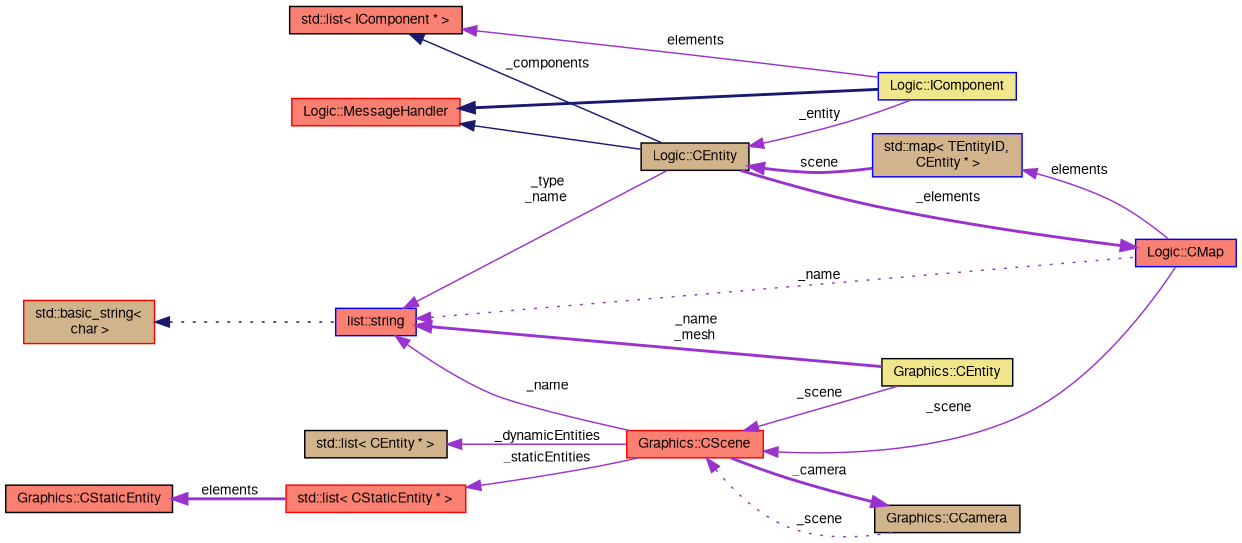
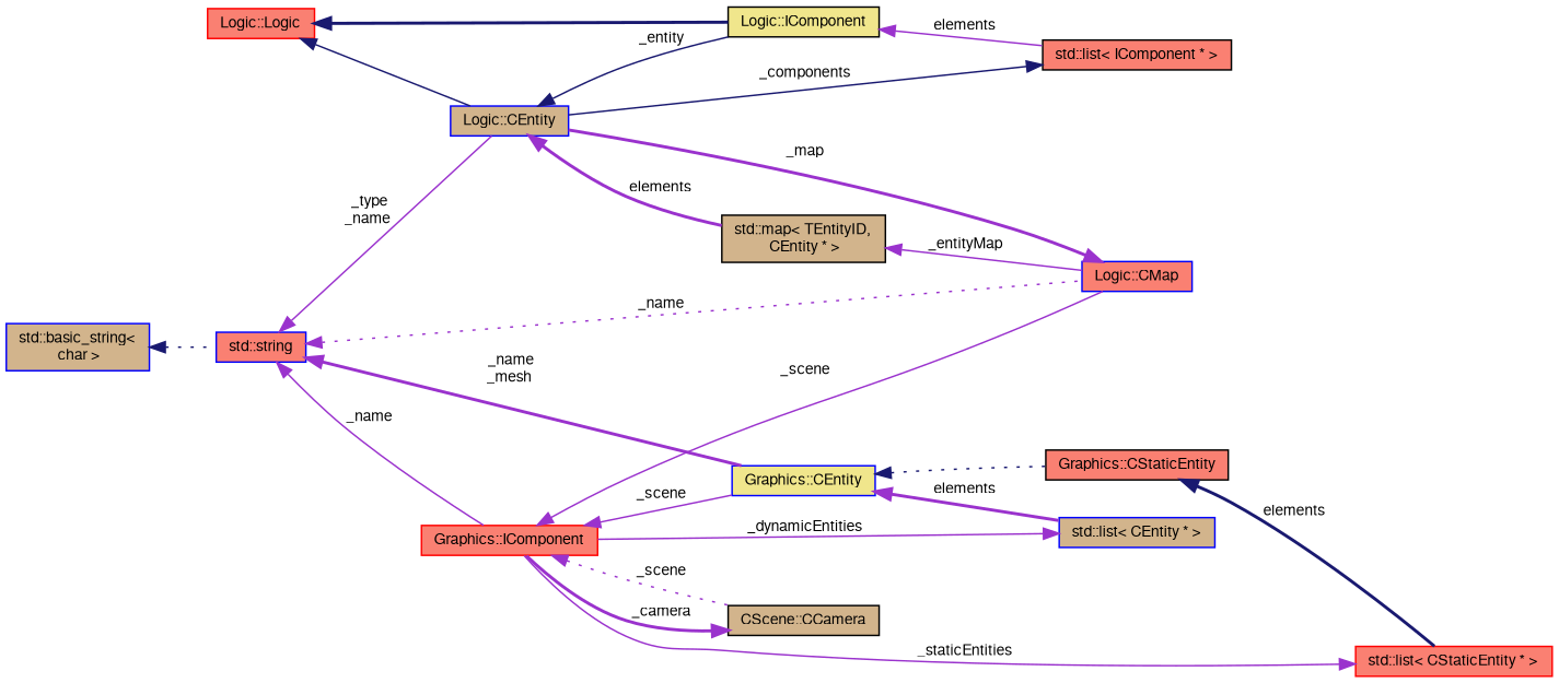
  digraph {
    rankdir=LR
    node [color=blue fillcolor=salmon fontname=FreeSans fontsize=10 shape=record style=filled]
    edge [color=darkorchid3 dir=back fontname=FreeSans fontsize=10 labelfontname=FreeSans labelfontsize=10 style=solid]
-   n1 [color=black fillcolor=tan fontcolor=black height=0.2 label="Logic::CEntity" width=0.4]
-   n2 [fillcolor=khaki height=0.2 label="Logic::IComponent" width=0.4]
-   n3 [fillcolor=tan height=0.2 label="std::map\< TEntityID,\l CEntity * \>" width=0.4]
+   n1 [fillcolor=tan fontcolor=black height=0.2 label="Logic::CEntity" width=0.4]
+   n2 [color=black fillcolor=khaki height=0.2 label="Logic::IComponent" width=0.4]
+   n3 [color=black fillcolor=tan height=0.2 label="std::map\< TEntityID,\l CEntity * \>" width=0.4]
    n4 [color=black height=0.2 label="std::list\< IComponent * \>" width=0.4]
    n5 [height=0.2 label="Logic::CMap" width=0.4]
-   n6 [color=red height=0.2 label="Logic::MessageHandler" width=0.4]
-   n7 [height=0.2 label="list::string" width=0.4]
-   n8 [color=red height=0.2 label="Graphics::CScene" width=0.4]
-   n9 [color=black fillcolor=khaki height=0.2 label="Graphics::CEntity" width=0.4]
-   n10 [color=black fillcolor=tan height=0.2 label="Graphics::CCamera" width=0.4]
+   n6 [color=red height=0.2 label="Logic::Logic" width=0.4]
+   n7 [height=0.2 label="std::string" width=0.4]
+   n8 [color=red height=0.2 label="Graphics::IComponent" width=0.4]
+   n9 [fillcolor=khaki height=0.2 label="Graphics::CEntity" width=0.4]
+   n10 [color=black fillcolor=tan height=0.2 label="CScene::CCamera" width=0.4]
    n11 [color=black height=0.2 label="Graphics::CStaticEntity" width=0.4]
-   n12 [color=black fillcolor=tan height=0.2 label="std::list\< CEntity * \>" width=0.4]
-   n13 [color=red fillcolor=tan height=0.2 label="std::basic_string\<\l char \>" width=0.4]
+   n12 [fillcolor=tan height=0.2 label="std::list\< CEntity * \>" width=0.4]
+   n13 [fillcolor=tan height=0.2 label="std::basic_string\<\l char \>" width=0.4]
    n14 [color=red height=0.2 label="std::list\< CStaticEntity * \>" width=0.4]
-   n1 -> n2 [label=" _entity"]
-   n1 -> n3 [label=" scene" style=bold]
-   n4 -> n2 [label=" elements"]
-   n3 -> n5 [label=" elements"]
+   n1 -> n2 [color=midnightblue label=" _entity"]
+   n1 -> n3 [label=" elements" style=bold]
+   n2 -> n4 [label=" elements"]
+   n3 -> n5 [label=" _entityMap"]
    n4 -> n1 [color=midnightblue label=" _components"]
-   n5 -> n1 [label=" _elements" style=bold]
+   n5 -> n1 [label=" _map" style=bold]
    n6 -> n1 [color=midnightblue]
    n6 -> n2 [color=midnightblue style=bold]
    n7 -> n1 [label=" _type\n_name"]
    n7 -> n5 [label=" _name" style=dotted]
    n7 -> n8 [label=" _name"]
    n7 -> n9 [label=" _name\n_mesh" style=bold]
    n8 -> n5 [label=" _scene"]
    n8 -> n9 [label=" _scene"]
    n8 -> n10 [label=" _scene" style=dotted]
+   n9 -> n11 [color=midnightblue style=dotted]
+   n9 -> n12 [label=" elements" style=bold]
    n10 -> n8 [label=" _camera" style=bold]
-   n11 -> n14 [label=" elements" style=bold]
+   n11 -> n14 [color=midnightblue label=" elements" style=bold]
    n12 -> n8 [label=" _dynamicEntities"]
    n13 -> n7 [color=midnightblue style=dotted]
    n14 -> n8 [label=" _staticEntities"]
  }
